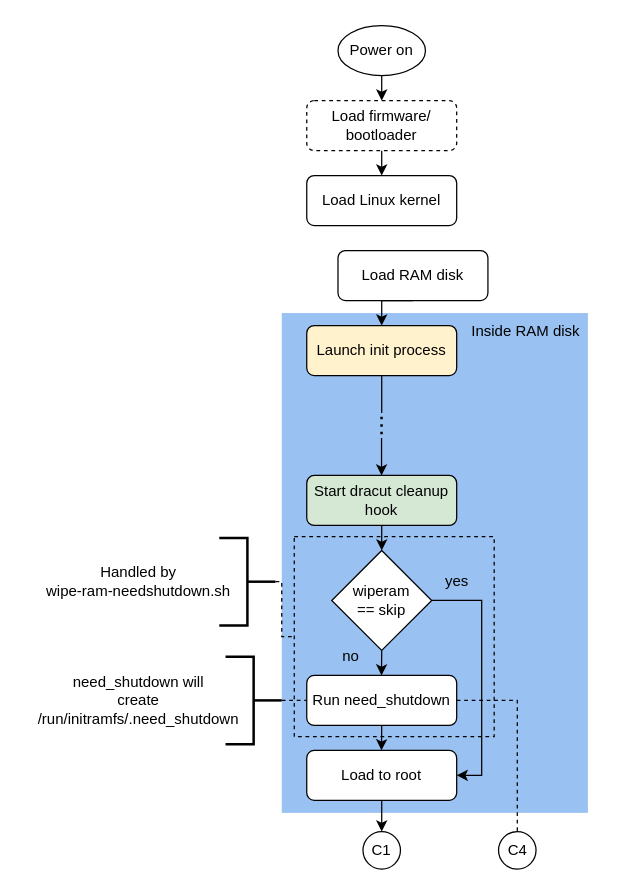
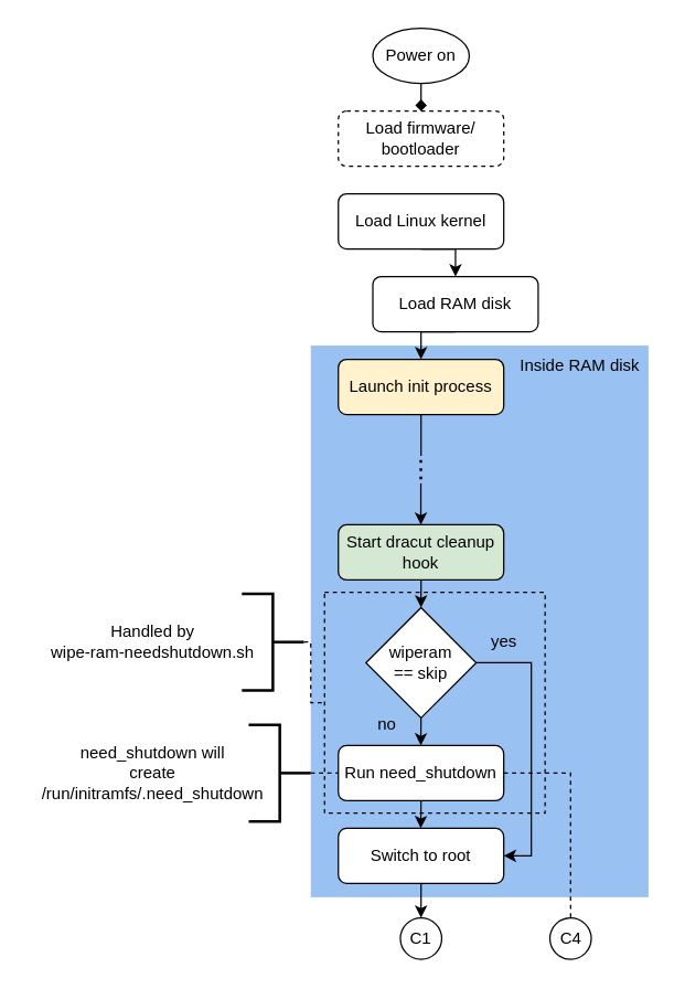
  <mxCell id="0" />
  <mxCell id="1" parent="0" />
  <mxCell id="2" value="" style="rounded=0;whiteSpace=wrap;html=1;strokeColor=none;fillColor=light-dark(#99c1f1, #ededed);" vertex="1" parent="1"><mxGeometry x="225" y="250" width="245" height="400" as="geometry" /></mxCell>
  <mxCell id="3" value="" style="rounded=0;whiteSpace=wrap;html=1;fillColor=none;dashed=1;" vertex="1" parent="1"><mxGeometry x="235" y="429" width="160" height="160" as="geometry" /></mxCell>
- <mxCell id="4" style="edgeStyle=orthogonalEdgeStyle;rounded=0;orthogonalLoop=1;jettySize=auto;html=1;exitX=0.5;exitY=1;exitDx=0;exitDy=0;entryX=0.5;entryY=0;entryDx=0;entryDy=0;" edge="1" parent="1" source="5" target="7"><mxGeometry relative="1" as="geometry" /></mxCell>
+ <mxCell id="4" style="edgeStyle=orthogonalEdgeStyle;rounded=0;orthogonalLoop=1;jettySize=auto;html=1;exitX=0.5;exitY=1;exitDx=0;exitDy=0;entryX=0.5;entryY=0;entryDx=0;entryDy=0;endArrow=diamond;" edge="1" parent="1" source="5" target="7"><mxGeometry relative="1" as="geometry" /></mxCell>
  <mxCell id="5" value="Power on" style="ellipse;whiteSpace=wrap;html=1;" vertex="1" parent="1"><mxGeometry x="270" y="20" width="70" height="40" as="geometry" /></mxCell>
- <mxCell id="6" style="edgeStyle=orthogonalEdgeStyle;rounded=0;orthogonalLoop=1;jettySize=auto;html=1;exitX=0.5;exitY=1;exitDx=0;exitDy=0;entryX=0.5;entryY=0;entryDx=0;entryDy=0;" edge="1" parent="1" source="7" target="9"><mxGeometry relative="1" as="geometry" /></mxCell>
  <mxCell id="7" value="Load firmware/&lt;br&gt;bootloader" style="rounded=1;whiteSpace=wrap;html=1;fontSize=12;glass=0;strokeWidth=1;shadow=0;dashed=1;" vertex="1" parent="1"><mxGeometry x="245" y="80" width="120" height="40" as="geometry" /></mxCell>
+ <mxCell id="8" style="edgeStyle=orthogonalEdgeStyle;rounded=0;orthogonalLoop=1;jettySize=auto;html=1;exitX=0.5;exitY=1;exitDx=0;exitDy=0;entryX=0.5;entryY=0;entryDx=0;entryDy=0;" edge="1" parent="1" source="9" target="11"><mxGeometry relative="1" as="geometry" /></mxCell>
  <mxCell id="9" value="Load Linux kernel" style="rounded=1;whiteSpace=wrap;html=1;fontSize=12;glass=0;strokeWidth=1;shadow=0;" vertex="1" parent="1"><mxGeometry x="245" y="140" width="120" height="40" as="geometry" /></mxCell>
  <mxCell id="10" style="edgeStyle=orthogonalEdgeStyle;rounded=0;orthogonalLoop=1;jettySize=auto;html=1;exitX=0.5;exitY=1;exitDx=0;exitDy=0;entryX=0.5;entryY=0;entryDx=0;entryDy=0;" edge="1" parent="1" source="11" target="13"><mxGeometry relative="1" as="geometry" /></mxCell>
  <mxCell id="11" value="Load RAM disk" style="rounded=1;whiteSpace=wrap;html=1;fontSize=12;glass=0;strokeWidth=1;shadow=0;" vertex="1" parent="1"><mxGeometry x="270" y="200" width="120" height="40" as="geometry" /></mxCell>
  <mxCell id="12" style="edgeStyle=orthogonalEdgeStyle;rounded=0;orthogonalLoop=1;jettySize=auto;html=1;exitX=0.5;exitY=1;exitDx=0;exitDy=0;endArrow=none;startFill=0;" edge="1" parent="1" source="13"><mxGeometry relative="1" as="geometry"><mxPoint x="305" y="330" as="targetPoint" /></mxGeometry></mxCell>
  <mxCell id="13" value="Launch init process" style="rounded=1;whiteSpace=wrap;html=1;fontSize=12;glass=0;strokeWidth=1;shadow=0;fillColor=#fff2cc;" vertex="1" parent="1"><mxGeometry x="245" y="260" width="120" height="40" as="geometry" /></mxCell>
  <mxCell id="14" style="edgeStyle=orthogonalEdgeStyle;rounded=0;orthogonalLoop=1;jettySize=auto;html=1;exitX=0.5;exitY=1;exitDx=0;exitDy=0;endArrow=none;startFill=0;dashed=1;dashPattern=1 2;strokeWidth=2;" edge="1" parent="1"><mxGeometry relative="1" as="geometry"><mxPoint x="304.86" y="349" as="targetPoint" /><mxPoint x="304.86" y="333" as="sourcePoint" /></mxGeometry></mxCell>
  <mxCell id="15" style="edgeStyle=orthogonalEdgeStyle;rounded=0;orthogonalLoop=1;jettySize=auto;html=1;exitX=0.5;exitY=1;exitDx=0;exitDy=0;endArrow=classic;startFill=0;endFill=1;" edge="1" parent="1"><mxGeometry relative="1" as="geometry"><mxPoint x="304.86" y="380" as="targetPoint" /><mxPoint x="304.86" y="350" as="sourcePoint" /></mxGeometry></mxCell>
  <mxCell id="16" style="edgeStyle=orthogonalEdgeStyle;rounded=0;orthogonalLoop=1;jettySize=auto;html=1;exitX=0.5;exitY=1;exitDx=0;exitDy=0;entryX=0.5;entryY=0;entryDx=0;entryDy=0;" edge="1" parent="1" source="17"><mxGeometry relative="1" as="geometry"><mxPoint x="305" y="440" as="targetPoint" /></mxGeometry></mxCell>
  <mxCell id="17" value="Start dracut cleanup&lt;br&gt;hook" style="rounded=1;whiteSpace=wrap;html=1;fontSize=12;glass=0;strokeWidth=1;shadow=0;fillColor=#d5e8d4;" vertex="1" parent="1"><mxGeometry x="245" y="380" width="120" height="40" as="geometry" /></mxCell>
  <mxCell id="18" style="edgeStyle=orthogonalEdgeStyle;rounded=0;orthogonalLoop=1;jettySize=auto;html=1;exitX=0.5;exitY=1;exitDx=0;exitDy=0;" edge="1" parent="1" source="20"><mxGeometry relative="1" as="geometry"><mxPoint x="304.81" y="540" as="targetPoint" /></mxGeometry></mxCell>
  <mxCell id="19" style="edgeStyle=orthogonalEdgeStyle;rounded=0;orthogonalLoop=1;jettySize=auto;html=1;exitX=1;exitY=0.5;exitDx=0;exitDy=0;entryX=1;entryY=0.5;entryDx=0;entryDy=0;" edge="1" parent="1" source="20" target="26"><mxGeometry relative="1" as="geometry" /></mxCell>
  <mxCell id="20" value="&lt;div&gt;wiperam&lt;/div&gt;&lt;div&gt;== skip&lt;/div&gt;" style="rhombus;whiteSpace=wrap;html=1;" vertex="1" parent="1"><mxGeometry x="265" y="440" width="80" height="80" as="geometry" /></mxCell>
  <mxCell id="21" value="no" style="text;html=1;align=center;verticalAlign=middle;resizable=0;points=[];autosize=1;strokeColor=none;fillColor=none;" vertex="1" parent="1"><mxGeometry x="260" y="510" width="40" height="30" as="geometry" /></mxCell>
  <mxCell id="22" style="edgeStyle=orthogonalEdgeStyle;rounded=0;orthogonalLoop=1;jettySize=auto;html=1;exitX=0.5;exitY=1;exitDx=0;exitDy=0;" edge="1" parent="1" source="24"><mxGeometry relative="1" as="geometry"><mxPoint x="304.81" y="600" as="targetPoint" /></mxGeometry></mxCell>
  <mxCell id="23" style="edgeStyle=orthogonalEdgeStyle;rounded=0;orthogonalLoop=1;jettySize=auto;html=1;exitX=1;exitY=0.5;exitDx=0;exitDy=0;entryX=0.5;entryY=0;entryDx=0;entryDy=0;dashed=1;endArrow=none;" edge="1" parent="1" source="24" target="36"><mxGeometry relative="1" as="geometry" /></mxCell>
  <mxCell id="24" value="Run need_shutdown" style="rounded=1;whiteSpace=wrap;html=1;fontSize=12;glass=0;strokeWidth=1;shadow=0;" vertex="1" parent="1"><mxGeometry x="245" y="540" width="120" height="40" as="geometry" /></mxCell>
  <mxCell id="25" style="edgeStyle=orthogonalEdgeStyle;rounded=0;orthogonalLoop=1;jettySize=auto;html=1;exitX=0.5;exitY=1;exitDx=0;exitDy=0;entryX=0.5;entryY=0;entryDx=0;entryDy=0;" edge="1" parent="1" source="26" target="32"><mxGeometry relative="1" as="geometry" /></mxCell>
- <mxCell id="26" value="Load to root" style="rounded=1;whiteSpace=wrap;html=1;fontSize=12;glass=0;strokeWidth=1;shadow=0;" vertex="1" parent="1"><mxGeometry x="245" y="600" width="120" height="40" as="geometry" /></mxCell>
+ <mxCell id="26" value="Switch to root" style="rounded=1;whiteSpace=wrap;html=1;fontSize=12;glass=0;strokeWidth=1;shadow=0;" vertex="1" parent="1"><mxGeometry x="245" y="600" width="120" height="40" as="geometry" /></mxCell>
  <mxCell id="27" value="yes" style="text;html=1;align=center;verticalAlign=middle;resizable=0;points=[];autosize=1;strokeColor=none;fillColor=none;" vertex="1" parent="1"><mxGeometry x="345" y="450" width="40" height="30" as="geometry" /></mxCell>
  <mxCell id="28" style="edgeStyle=orthogonalEdgeStyle;rounded=0;orthogonalLoop=1;jettySize=auto;html=1;exitX=0;exitY=0.5;exitDx=0;exitDy=0;exitPerimeter=0;entryX=0;entryY=0.5;entryDx=0;entryDy=0;endArrow=none;startFill=0;dashed=1;" edge="1" parent="1" source="29" target="24"><mxGeometry relative="1" as="geometry" /></mxCell>
  <mxCell id="29" value="" style="strokeWidth=2;html=1;shape=mxgraph.flowchart.annotation_2;align=left;labelPosition=right;pointerEvents=1;rotation=-180;" vertex="1" parent="1"><mxGeometry x="180" y="525" width="45" height="70" as="geometry" /></mxCell>
  <mxCell id="30" value="&lt;div&gt;need_shutdown will&lt;/div&gt;&lt;div&gt;create&lt;/div&gt;&lt;div&gt;/run/initramfs/.need_shutdown&lt;br&gt;&lt;/div&gt;" style="text;html=1;align=center;verticalAlign=middle;resizable=0;points=[];autosize=1;strokeColor=none;fillColor=default;" vertex="1" parent="1"><mxGeometry x="20" y="530" width="180" height="60" as="geometry" /></mxCell>
  <mxCell id="31" value="Inside RAM disk" style="text;html=1;align=center;verticalAlign=middle;resizable=0;points=[];autosize=1;strokeColor=none;fillColor=none;" vertex="1" parent="1"><mxGeometry x="365" y="250" width="110" height="30" as="geometry" /></mxCell>
  <mxCell id="32" value="C1" style="ellipse;whiteSpace=wrap;html=1;aspect=fixed;" vertex="1" parent="1"><mxGeometry x="290" y="665" width="30" height="30" as="geometry" /></mxCell>
  <mxCell id="33" style="edgeStyle=orthogonalEdgeStyle;rounded=0;orthogonalLoop=1;jettySize=auto;html=1;exitX=0;exitY=0.5;exitDx=0;exitDy=0;exitPerimeter=0;entryX=0;entryY=0.5;entryDx=0;entryDy=0;dashed=1;endArrow=none;startFill=0;" edge="1" parent="1" source="34" target="3"><mxGeometry relative="1" as="geometry"><Array as="points"><mxPoint x="225" y="465" /><mxPoint x="225" y="509" /></Array></mxGeometry></mxCell>
  <mxCell id="34" value="" style="strokeWidth=2;html=1;shape=mxgraph.flowchart.annotation_2;align=left;labelPosition=right;pointerEvents=1;rotation=-180;" vertex="1" parent="1"><mxGeometry x="175" y="430" width="45" height="70" as="geometry" /></mxCell>
  <mxCell id="35" value="Handled by&lt;br&gt;wipe-ram-needshutdown.sh" style="text;html=1;align=center;verticalAlign=middle;resizable=0;points=[];autosize=1;strokeColor=none;fillColor=default;" vertex="1" parent="1"><mxGeometry x="25" y="445" width="170" height="40" as="geometry" /></mxCell>
  <mxCell id="36" value="C4" style="ellipse;whiteSpace=wrap;html=1;aspect=fixed;" vertex="1" parent="1"><mxGeometry x="398.5" y="665" width="30" height="30" as="geometry" /></mxCell>
